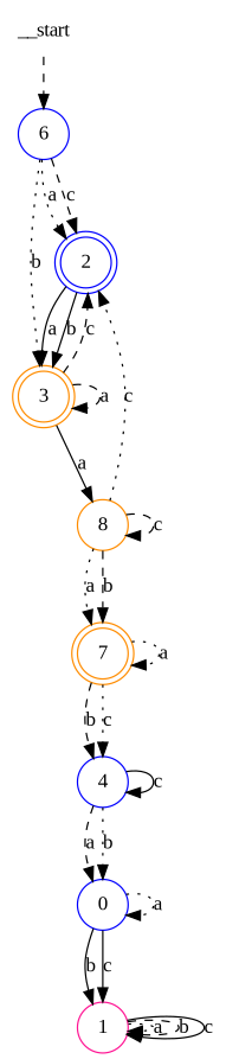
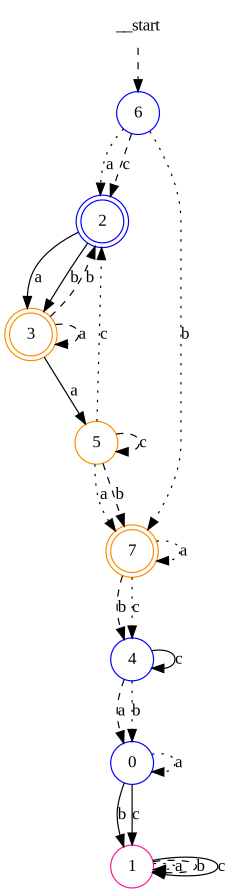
  digraph {
    fontname="Liberation Serif"
    node [color=blue fontname="Liberation Serif" shape=circle]
    edge [fontname="Liberation Serif" style=dashed]
    __start [color=gray40 shape=none]
    n2 [label=6]
    n3 [label=2 shape=doublecircle]
    n4 [color=darkorange label=3 shape=doublecircle]
-   n5 [color=darkorange label=8]
+   n5 [color=darkorange label=5]
    n6 [label=0]
    n7 [color=deeppink label=1]
    n8 [color=darkorange label=7 shape=doublecircle]
    n9 [label=4]
    __start -> n2
    n2 -> n3 [label=a style=dotted]
    n2 -> n3 [label=c]
-   n2 -> n4 [label=b style=dotted]
+   n2 -> n8 [label=b style=dotted]
    n3 -> n4 [label=a style=solid]
    n3 -> n4 [label=b style=solid]
-   n4 -> n3 [label=c]
+   n4 -> n3 [label=b]
    n4 -> n4 [label=a]
    n4 -> n5 [label=a style=solid]
    n5 -> n3 [label=c style=dotted]
    n5 -> n5 [label=c]
    n5 -> n8 [label=a style=dotted]
    n5 -> n8 [label=b]
    n6 -> n6 [label=a style=dotted]
    n6 -> n7 [label=b style=solid]
    n6 -> n7 [label=c style=solid]
    n7 -> n7 [label=a style=dotted]
    n7 -> n7 [label=b]
    n7 -> n7 [label=c style=solid]
    n8 -> n8 [label=a style=dotted]
    n8 -> n9 [label=b]
    n8 -> n9 [label=c style=dotted]
    n9 -> n6 [label=a]
    n9 -> n6 [label=b style=dotted]
    n9 -> n9 [label=c style=solid]
  }
